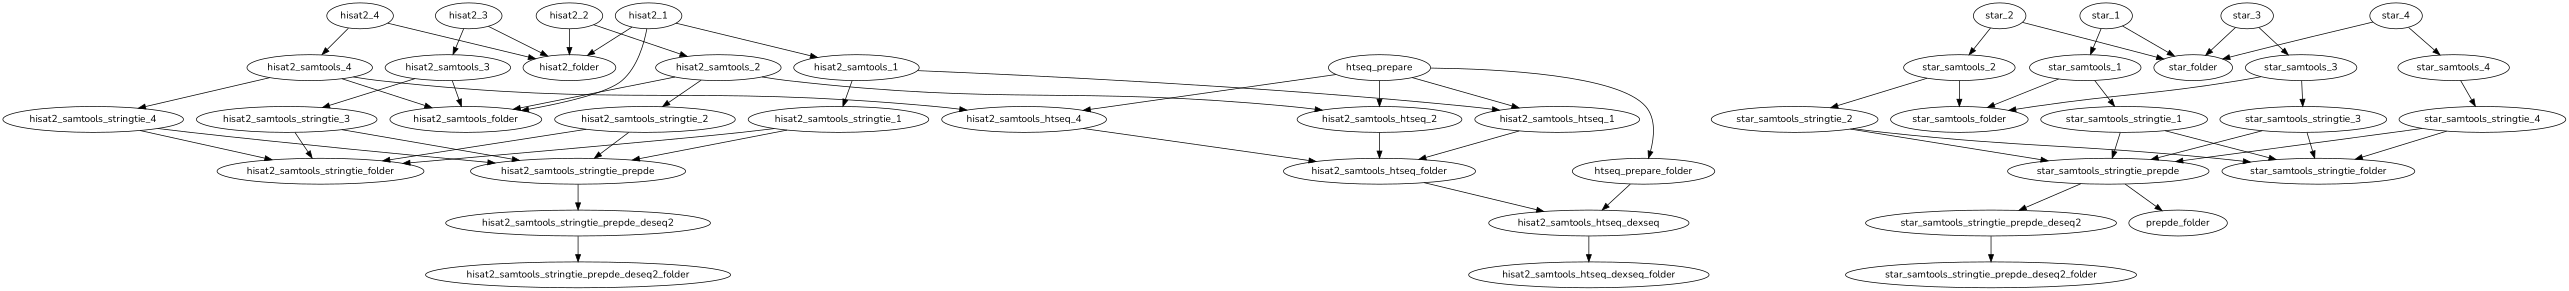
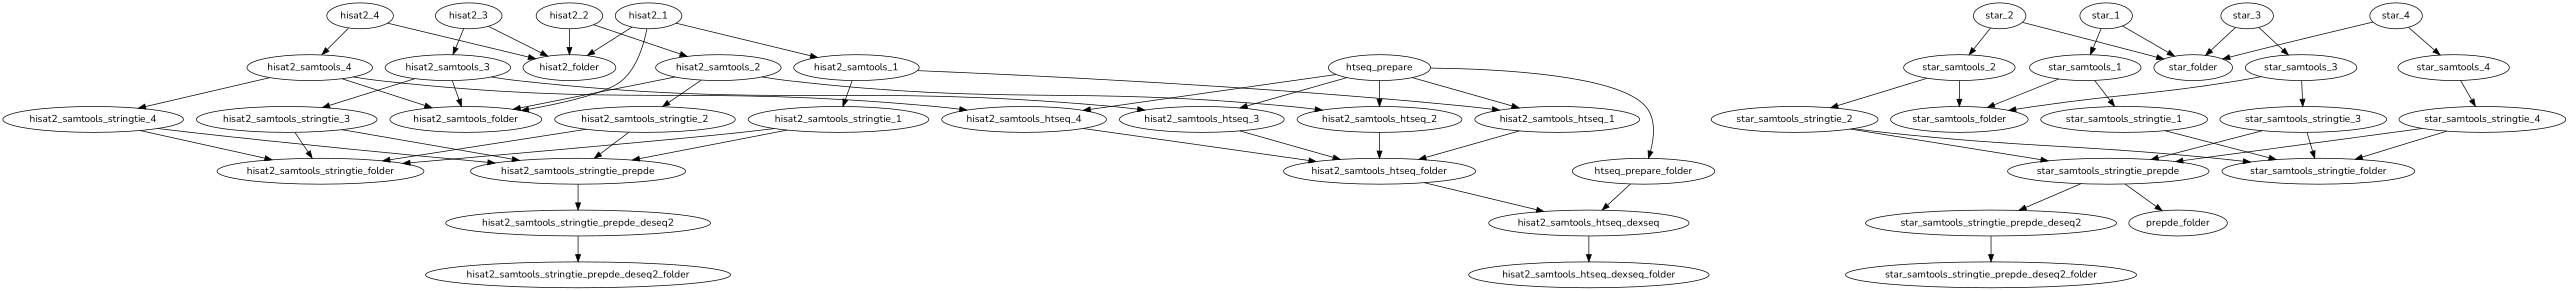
  digraph {
    compound=true
    fontname=Nunito
    node [fontname=Nunito]
    edge [fontname=Nunito]
    n1 [label=hisat2_samtools_stringtie_4]
    n2 [label=hisat2_samtools_stringtie_folder]
    n3 [label=hisat2_samtools_stringtie_prepde]
    n4 [label=hisat2_samtools_stringtie_prepde_deseq2]
    n5 [label=hisat2_samtools_htseq_4]
    n6 [label=hisat2_samtools_htseq_folder]
    n7 [label=hisat2_samtools_htseq_dexseq]
    n8 [label=hisat2_samtools_folder]
    n9 [label=star_4]
    n10 [label=star_samtools_4]
    n11 [label=star_folder]
    n12 [label=star_samtools_stringtie_4]
    n13 [label=star_samtools_1]
    n14 [label=star_samtools_stringtie_1]
    n15 [label=star_samtools_folder]
    n16 [label=star_samtools_stringtie_folder]
    n17 [label=star_samtools_stringtie_prepde]
+   n18 [label=hisat2_samtools_htseq_3]
    n19 [label=hisat2_samtools_stringtie_prepde_deseq2_folder]
    n20 [label=hisat2_samtools_stringtie_2]
    n21 [label=star_samtools_3]
    n22 [label=star_samtools_stringtie_3]
    n23 [label=hisat2_samtools_stringtie_3]
    n24 [label=htseq_prepare]
    n25 [label=hisat2_samtools_htseq_2]
    n26 [label=htseq_prepare_folder]
    n27 [label=hisat2_samtools_htseq_1]
    n28 [label=star_samtools_2]
    n29 [label=star_samtools_stringtie_2]
    n30 [label=hisat2_samtools_2]
    n31 [label=hisat2_samtools_htseq_dexseq_folder]
    n32 [label=star_3]
    n33 [label=star_samtools_stringtie_prepde_deseq2]
    n34 [label=star_samtools_stringtie_prepde_deseq2_folder]
    n35 [label=prepde_folder]
    n36 [label=hisat2_samtools_1]
    n37 [label=hisat2_samtools_stringtie_1]
    n38 [label=star_1]
    n39 [label=hisat2_samtools_4]
    n40 [label=hisat2_4]
    n41 [label=hisat2_folder]
    n42 [label=hisat2_1]
    n43 [label=hisat2_3]
    n44 [label=hisat2_samtools_3]
    n45 [label=star_2]
    n46 [label=hisat2_2]
    n1 -> n2
    n1 -> n3
    n3 -> n4
    n4 -> n19
    n5 -> n6
    n6 -> n7
    n7 -> n31
    n9 -> n10
    n9 -> n11
    n10 -> n12
    n12 -> n16
    n12 -> n17
    n13 -> n14
    n13 -> n15
    n14 -> n16
-   n14 -> n17
    n17 -> n33
    n17 -> n35
+   n18 -> n6
    n20 -> n2
    n20 -> n3
    n21 -> n15
    n21 -> n22
    n22 -> n16
    n22 -> n17
    n23 -> n2
    n23 -> n3
    n24 -> n5
+   n24 -> n18
    n24 -> n25
    n24 -> n26
    n24 -> n27
    n25 -> n6
    n26 -> n7
    n27 -> n6
    n28 -> n15
    n28 -> n29
    n29 -> n16
    n29 -> n17
    n30 -> n8
    n30 -> n20
    n30 -> n25
    n32 -> n11
    n32 -> n21
    n33 -> n34
    n36 -> n27
    n36 -> n37
    n37 -> n2
    n37 -> n3
    n38 -> n11
    n38 -> n13
    n39 -> n1
    n39 -> n5
    n39 -> n8
    n40 -> n39
    n40 -> n41
    n42 -> n8
    n42 -> n36
    n42 -> n41
    n43 -> n41
    n43 -> n44
    n44 -> n8
+   n44 -> n18
    n44 -> n23
    n45 -> n11
    n45 -> n28
    n46 -> n30
    n46 -> n41
  }
